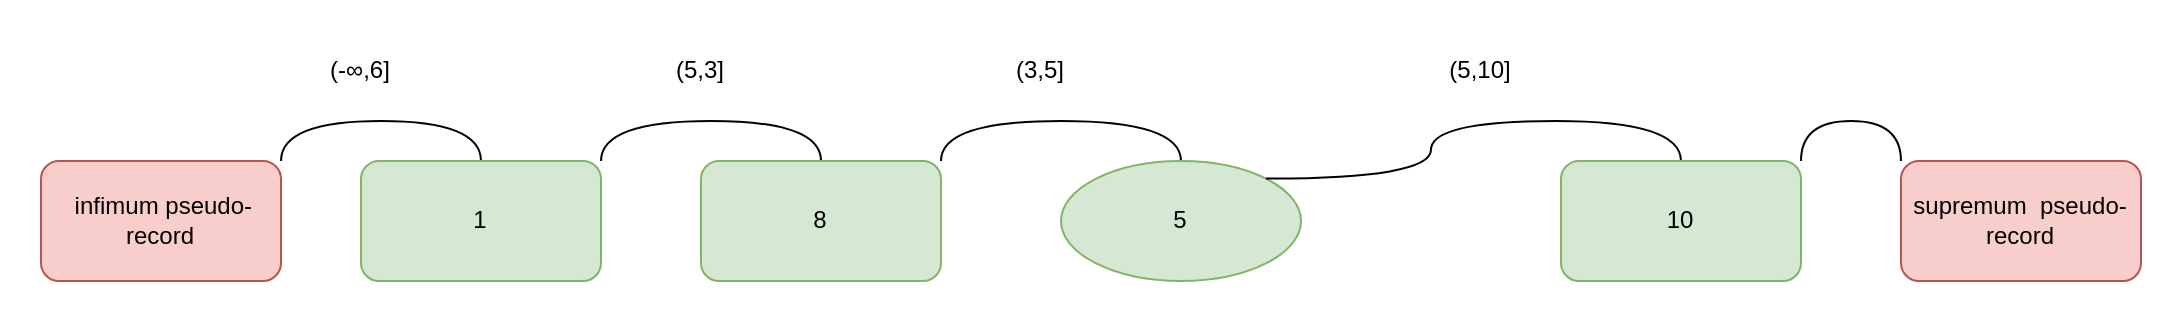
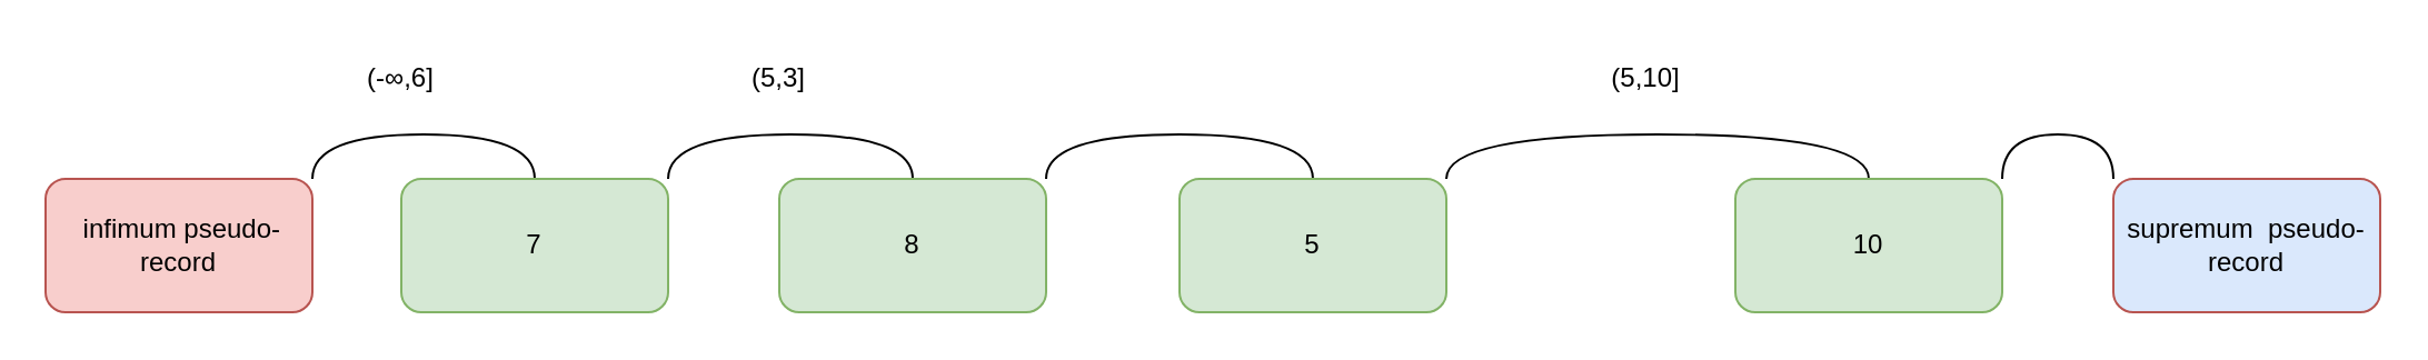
  <mxCell id="0" />
  <mxCell id="1" parent="0" />
  <mxCell id="2" style="edgeStyle=orthogonalEdgeStyle;curved=1;rounded=0;orthogonalLoop=1;jettySize=auto;html=1;exitX=0.5;exitY=0;exitDx=0;exitDy=0;entryX=1;entryY=0;entryDx=0;entryDy=0;endArrow=none;endFill=0;" edge="1" parent="1" source="3" target="10"><mxGeometry relative="1" as="geometry"><mxPoint x="310" y="-30" as="targetPoint" /></mxGeometry></mxCell>
- <mxCell id="3" value="1" style="rounded=1;whiteSpace=wrap;html=1;fillColor=#d5e8d4;strokeColor=#82b366;" vertex="1" parent="1"><mxGeometry x="180" y="80" width="120" height="60" as="geometry" /></mxCell>
+ <mxCell id="3" value="7" style="rounded=1;whiteSpace=wrap;html=1;fillColor=#d5e8d4;strokeColor=#82b366;" vertex="1" parent="1"><mxGeometry x="180" y="80" width="120" height="60" as="geometry" /></mxCell>
  <mxCell id="4" style="edgeStyle=orthogonalEdgeStyle;curved=1;rounded=0;orthogonalLoop=1;jettySize=auto;html=1;exitX=0.5;exitY=0;exitDx=0;exitDy=0;entryX=1;entryY=0;entryDx=0;entryDy=0;endArrow=none;endFill=0;" edge="1" parent="1" source="5" target="3"><mxGeometry relative="1" as="geometry" /></mxCell>
  <mxCell id="5" value="8" style="rounded=1;whiteSpace=wrap;html=1;fillColor=#d5e8d4;strokeColor=#82b366;" vertex="1" parent="1"><mxGeometry x="350" y="80" width="120" height="60" as="geometry" /></mxCell>
  <mxCell id="6" style="edgeStyle=orthogonalEdgeStyle;curved=1;rounded=0;orthogonalLoop=1;jettySize=auto;html=1;exitX=0.5;exitY=0;exitDx=0;exitDy=0;entryX=1;entryY=0;entryDx=0;entryDy=0;endArrow=none;endFill=0;" edge="1" parent="1" source="7" target="5"><mxGeometry relative="1" as="geometry" /></mxCell>
- <mxCell id="7" value="5" style="ellipse;whiteSpace=wrap;html=1;fillColor=#d5e8d4;strokeColor=#82b366;" vertex="1" parent="1"><mxGeometry x="530" y="80" width="120" height="60" as="geometry" /></mxCell>
+ <mxCell id="7" value="5" style="rounded=1;whiteSpace=wrap;html=1;fillColor=#d5e8d4;strokeColor=#82b366;" vertex="1" parent="1"><mxGeometry x="530" y="80" width="120" height="60" as="geometry" /></mxCell>
  <mxCell id="8" style="edgeStyle=orthogonalEdgeStyle;curved=1;rounded=0;orthogonalLoop=1;jettySize=auto;html=1;exitX=0.5;exitY=0;exitDx=0;exitDy=0;entryX=1;entryY=0;entryDx=0;entryDy=0;endArrow=none;endFill=0;" edge="1" parent="1" source="9" target="7"><mxGeometry relative="1" as="geometry" /></mxCell>
  <mxCell id="9" value="10" style="rounded=1;whiteSpace=wrap;html=1;fillColor=#d5e8d4;strokeColor=#82b366;" vertex="1" parent="1"><mxGeometry x="780" y="80" width="120" height="60" as="geometry" /></mxCell>
  <mxCell id="10" value="&amp;nbsp;infimum pseudo-record" style="rounded=1;whiteSpace=wrap;html=1;fillColor=#f8cecc;strokeColor=#b85450;" vertex="1" parent="1"><mxGeometry x="20" y="80" width="120" height="60" as="geometry" /></mxCell>
  <mxCell id="11" style="edgeStyle=orthogonalEdgeStyle;curved=1;rounded=0;orthogonalLoop=1;jettySize=auto;html=1;exitX=0;exitY=0;exitDx=0;exitDy=0;entryX=1;entryY=0;entryDx=0;entryDy=0;endArrow=none;endFill=0;" edge="1" parent="1" source="12" target="9"><mxGeometry relative="1" as="geometry" /></mxCell>
- <mxCell id="12" value="supremum&amp;nbsp; pseudo-record" style="rounded=1;whiteSpace=wrap;html=1;fillColor=#f8cecc;strokeColor=#b85450;" vertex="1" parent="1"><mxGeometry x="950" y="80" width="120" height="60" as="geometry" /></mxCell>
+ <mxCell id="12" value="supremum&amp;nbsp; pseudo-record" style="rounded=1;whiteSpace=wrap;html=1;fillColor=#dae8fc;strokeColor=#b85450;" vertex="1" parent="1"><mxGeometry x="950" y="80" width="120" height="60" as="geometry" /></mxCell>
  <mxCell id="13" value="(-∞,6]" style="text;html=1;strokeColor=none;fillColor=none;align=center;verticalAlign=middle;whiteSpace=wrap;rounded=0;" vertex="1" parent="1"><mxGeometry x="150" y="20" width="60" height="30" as="geometry" /></mxCell>
  <mxCell id="14" value="(5,3]" style="text;html=1;strokeColor=none;fillColor=none;align=center;verticalAlign=middle;whiteSpace=wrap;rounded=0;" vertex="1" parent="1"><mxGeometry x="320" y="20" width="60" height="30" as="geometry" /></mxCell>
- <mxCell id="15" value="(3,5]" style="text;html=1;strokeColor=none;fillColor=none;align=center;verticalAlign=middle;whiteSpace=wrap;rounded=0;" vertex="1" parent="1"><mxGeometry x="490" y="20" width="60" height="30" as="geometry" /></mxCell>
  <mxCell id="16" value="(5,10]" style="text;html=1;strokeColor=none;fillColor=none;align=center;verticalAlign=middle;whiteSpace=wrap;rounded=0;" vertex="1" parent="1"><mxGeometry x="710" y="20" width="60" height="30" as="geometry" /></mxCell>
